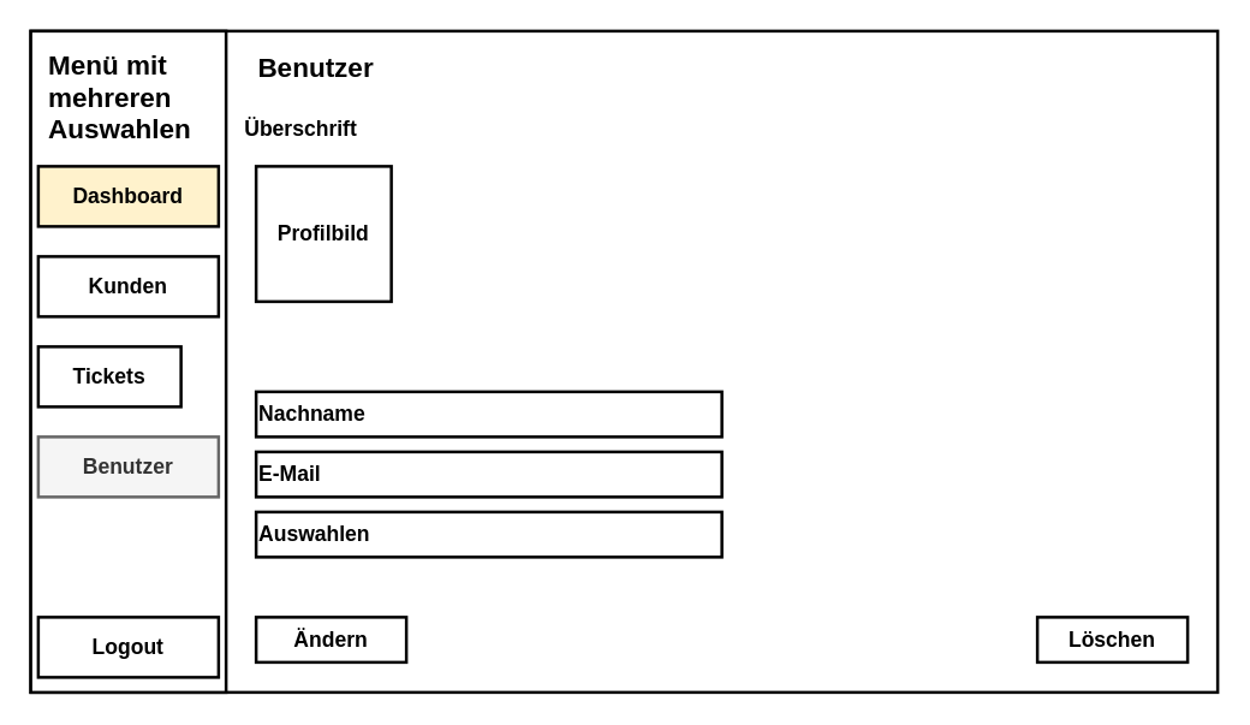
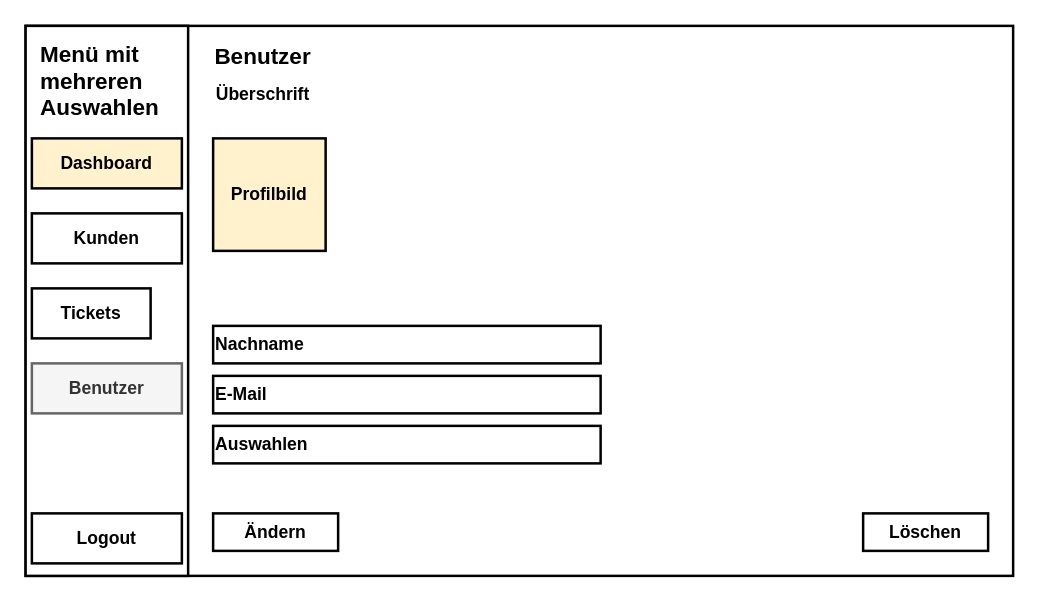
  <mxCell id="0" />
  <mxCell id="1" parent="0" />
  <mxCell id="2" value="&lt;h3&gt;&lt;br&gt;&lt;/h3&gt;" style="rounded=0;whiteSpace=wrap;html=1;strokeWidth=2;" parent="1" vertex="1"><mxGeometry x="20" y="20" width="790" height="440" as="geometry" /></mxCell>
  <mxCell id="3" value="" style="rounded=0;whiteSpace=wrap;html=1;strokeWidth=2;" parent="1" vertex="1"><mxGeometry x="20" y="20" width="130" height="440" as="geometry" /></mxCell>
  <mxCell id="4" value="&lt;h2&gt;Menü mit mehreren Auswahlen&lt;/h2&gt;" style="text;html=1;strokeColor=none;fillColor=none;align=left;verticalAlign=middle;whiteSpace=wrap;rounded=0;" parent="1" vertex="1"><mxGeometry x="30" y="40" width="110" height="50" as="geometry" /></mxCell>
  <mxCell id="5" value="&lt;h3&gt;Dashboard&lt;/h3&gt;" style="rounded=0;whiteSpace=wrap;html=1;strokeWidth=2;fillColor=#fff2cc;" parent="1" vertex="1"><mxGeometry x="25" y="110" width="120" height="40" as="geometry" /></mxCell>
  <mxCell id="6" value="&lt;h3&gt;Kunden&lt;/h3&gt;" style="rounded=0;whiteSpace=wrap;html=1;strokeWidth=2;" parent="1" vertex="1"><mxGeometry x="25" y="170" width="120" height="40" as="geometry" /></mxCell>
  <mxCell id="7" value="&lt;h3&gt;Tickets&lt;/h3&gt;" style="rounded=0;whiteSpace=wrap;html=1;strokeWidth=2;" parent="1" vertex="1"><mxGeometry x="25" y="230" width="95" height="40" as="geometry" /></mxCell>
  <mxCell id="8" value="&lt;h3&gt;Benutzer&lt;/h3&gt;" style="rounded=0;whiteSpace=wrap;html=1;strokeWidth=2;fillColor=#f5f5f5;fontColor=#333333;strokeColor=#666666;" parent="1" vertex="1"><mxGeometry x="25" y="290" width="120" height="40" as="geometry" /></mxCell>
- <mxCell id="9" value="&lt;h3&gt;Überschrift&lt;/h3&gt;" style="text;html=1;strokeColor=none;fillColor=none;align=center;verticalAlign=middle;whiteSpace=wrap;rounded=0;" parent="1" vertex="1"><mxGeometry x="170" y="70" width="60" height="30" as="geometry" /></mxCell>
+ <mxCell id="9" value="&lt;h3&gt;Überschrift&lt;/h3&gt;" style="text;html=1;strokeColor=none;fillColor=none;align=center;verticalAlign=middle;whiteSpace=wrap;rounded=0;" parent="1" vertex="1"><mxGeometry x="180" y="60" width="60" height="30" as="geometry" /></mxCell>
  <mxCell id="10" value="&lt;h2&gt;Benutzer&lt;/h2&gt;" style="text;html=1;strokeColor=none;fillColor=none;align=center;verticalAlign=middle;whiteSpace=wrap;rounded=0;" parent="1" vertex="1"><mxGeometry x="180" y="30" width="60" height="30" as="geometry" /></mxCell>
- <mxCell id="11" value="&lt;h3&gt;Profilbild&lt;/h3&gt;" style="whiteSpace=wrap;html=1;aspect=fixed;strokeWidth=2;" parent="1" vertex="1"><mxGeometry x="170" y="110" width="90" height="90" as="geometry" /></mxCell>
+ <mxCell id="11" value="&lt;h3&gt;Profilbild&lt;/h3&gt;" style="whiteSpace=wrap;html=1;aspect=fixed;strokeWidth=2;fillColor=#fff2cc;" parent="1" vertex="1"><mxGeometry x="170" y="110" width="90" height="90" as="geometry" /></mxCell>
  <mxCell id="12" value="&lt;h3&gt;Nachname&lt;/h3&gt;" style="rounded=0;whiteSpace=wrap;html=1;strokeWidth=2;align=left;" parent="1" vertex="1"><mxGeometry x="170" y="260" width="310" height="30" as="geometry" /></mxCell>
  <mxCell id="13" value="&lt;h3&gt;E-Mail&lt;/h3&gt;" style="rounded=0;whiteSpace=wrap;html=1;strokeWidth=2;align=left;" parent="1" vertex="1"><mxGeometry x="170" y="300" width="310" height="30" as="geometry" /></mxCell>
  <mxCell id="14" value="&lt;h3&gt;Auswahlen&lt;/h3&gt;" style="rounded=0;whiteSpace=wrap;html=1;strokeWidth=2;align=left;" parent="1" vertex="1"><mxGeometry x="170" y="340" width="310" height="30" as="geometry" /></mxCell>
  <mxCell id="15" value="&lt;h3&gt;Ändern&lt;/h3&gt;" style="rounded=0;whiteSpace=wrap;html=1;strokeWidth=2;" parent="1" vertex="1"><mxGeometry x="170" y="410" width="100" height="30" as="geometry" /></mxCell>
  <mxCell id="16" value="&lt;h3&gt;Löschen&lt;/h3&gt;" style="rounded=0;whiteSpace=wrap;html=1;strokeWidth=2;" parent="1" vertex="1"><mxGeometry x="690" y="410" width="100" height="30" as="geometry" /></mxCell>
  <mxCell id="17" value="&lt;h3&gt;Logout&lt;/h3&gt;" style="rounded=0;whiteSpace=wrap;html=1;strokeWidth=2;" vertex="1" parent="1"><mxGeometry x="25" y="410" width="120" height="40" as="geometry" /></mxCell>
